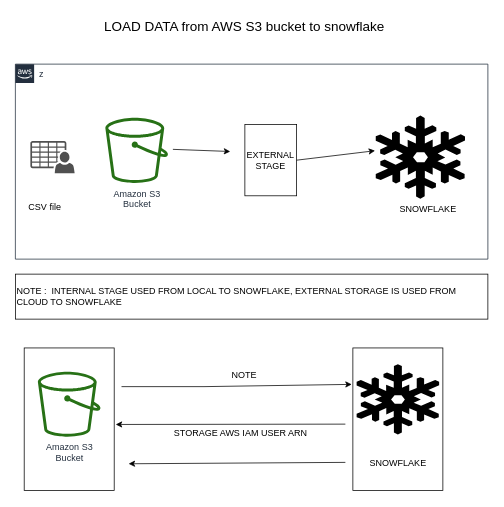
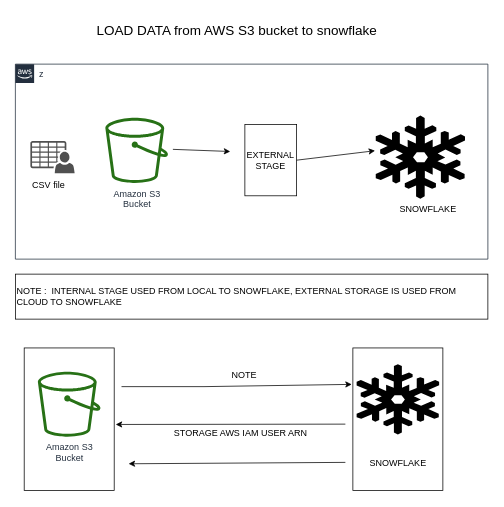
  <mxCell id="0" />
  <mxCell id="1" parent="0" />
  <mxCell id="2" value="z" style="points=[[0,0],[0.25,0],[0.5,0],[0.75,0],[1,0],[1,0.25],[1,0.5],[1,0.75],[1,1],[0.75,1],[0.5,1],[0.25,1],[0,1],[0,0.75],[0,0.5],[0,0.25]];outlineConnect=0;gradientColor=none;html=1;whiteSpace=wrap;fontSize=12;fontStyle=0;shape=mxgraph.aws4.group;grIcon=mxgraph.aws4.group_aws_cloud_alt;strokeColor=#232F3E;fillColor=none;verticalAlign=top;align=left;spacingLeft=30;fontColor=#232F3E;dashed=0;labelBackgroundColor=#ffffff;container=1;pointerEvents=0;collapsible=0;recursiveResize=0;" parent="1" vertex="1"><mxGeometry x="20" y="85" width="630" height="260" as="geometry" /></mxCell>
  <mxCell id="3" value="" style="shape=mxgraph.signs.nature.snowflake;html=1;pointerEvents=1;fillColor=#000000;strokeColor=none;verticalLabelPosition=bottom;verticalAlign=top;align=center;" vertex="1" parent="2"><mxGeometry x="480.5" y="68.63" width="119" height="110.75" as="geometry" /></mxCell>
  <mxCell id="4" value="&lt;div&gt;EXTERNAL &lt;br&gt;&lt;/div&gt;&lt;div&gt;STAGE&lt;/div&gt;" style="whiteSpace=wrap;html=1;aspect=fixed;" vertex="1" parent="2"><mxGeometry x="306" y="80.57" width="69" height="95" as="geometry" /></mxCell>
  <mxCell id="5" value="SNOWFLAKE " style="text;html=1;align=center;verticalAlign=middle;resizable=0;points=[];autosize=1;strokeColor=none;fillColor=none;" vertex="1" parent="2"><mxGeometry x="499.5" y="179.38" width="100" height="30" as="geometry" /></mxCell>
  <mxCell id="6" value="Amazon S3&lt;br&gt;Bucket&lt;br&gt;" style="outlineConnect=0;fontColor=#232F3E;gradientColor=none;fillColor=#277116;strokeColor=none;dashed=0;verticalLabelPosition=bottom;verticalAlign=top;align=center;html=1;fontSize=12;fontStyle=0;aspect=fixed;pointerEvents=1;shape=mxgraph.aws4.bucket;labelBackgroundColor=#ffffff;" parent="2" vertex="1"><mxGeometry x="120" y="71.64" width="83.52" height="86.86" as="geometry" /></mxCell>
  <mxCell id="7" value="" style="endArrow=classic;html=1;rounded=0;" edge="1" parent="2"><mxGeometry width="50" height="50" relative="1" as="geometry"><mxPoint x="210.002" y="113.634" as="sourcePoint" /><mxPoint x="286.49" y="116.5" as="targetPoint" /><Array as="points" /></mxGeometry></mxCell>
  <mxCell id="8" value="" style="endArrow=classic;html=1;rounded=0;exitX=1;exitY=0.5;exitDx=0;exitDy=0;entryX=-0.008;entryY=0.423;entryDx=0;entryDy=0;entryPerimeter=0;" edge="1" parent="2" source="4" target="3"><mxGeometry width="50" height="50" relative="1" as="geometry"><mxPoint x="375" y="116.63" as="sourcePoint" /><mxPoint x="470" y="120.5" as="targetPoint" /><Array as="points" /></mxGeometry></mxCell>
  <mxCell id="9" value="" style="sketch=0;pointerEvents=1;shadow=0;dashed=0;html=1;strokeColor=none;fillColor=#505050;labelPosition=center;verticalLabelPosition=bottom;verticalAlign=top;outlineConnect=0;align=center;shape=mxgraph.office.users.csv_file;" vertex="1" parent="2"><mxGeometry x="20" y="102.5" width="59" height="43" as="geometry" /></mxCell>
- <mxCell id="10" value="CSV file " style="text;html=1;align=center;verticalAlign=middle;resizable=0;points=[];autosize=1;strokeColor=none;fillColor=none;" vertex="1" parent="2"><mxGeometry x="4" y="175.5" width="70" height="30" as="geometry" /></mxCell>
- <mxCell id="11" value="&lt;font style=&quot;font-size: 18px;&quot;&gt;LOAD DATA from AWS S3 bucket to snowflake &lt;/font&gt;" style="text;html=1;align=center;verticalAlign=middle;resizable=0;points=[];autosize=1;strokeColor=none;fillColor=none;" vertex="1" parent="1"><mxGeometry x="125" y="15" width="400" height="40" as="geometry" /></mxCell>
+ <mxCell id="10" value="CSV file " style="text;html=1;align=center;verticalAlign=middle;resizable=0;points=[];autosize=1;strokeColor=none;fillColor=none;" vertex="1" parent="2"><mxGeometry x="9" y="145.5" width="70" height="30" as="geometry" /></mxCell>
+ <mxCell id="11" value="&lt;font style=&quot;font-size: 18px;&quot;&gt;LOAD DATA from AWS S3 bucket to snowflake &lt;/font&gt;" style="text;html=1;align=center;verticalAlign=middle;resizable=0;points=[];autosize=1;strokeColor=none;fillColor=none;" vertex="1" parent="1"><mxGeometry x="115" y="20" width="400" height="40" as="geometry" /></mxCell>
  <mxCell id="12" value="" style="rounded=0;whiteSpace=wrap;html=1;" vertex="1" parent="1"><mxGeometry x="31.76" y="463.43" width="120" height="190" as="geometry" /></mxCell>
  <mxCell id="13" value="Amazon S3&lt;br&gt;Bucket&lt;br&gt;" style="outlineConnect=0;fontColor=#232F3E;gradientColor=none;fillColor=#277116;strokeColor=none;dashed=0;verticalLabelPosition=bottom;verticalAlign=top;align=center;html=1;fontSize=12;fontStyle=0;aspect=fixed;pointerEvents=1;shape=mxgraph.aws4.bucket;labelBackgroundColor=#ffffff;" vertex="1" parent="1"><mxGeometry x="50" y="495" width="83.52" height="86.86" as="geometry" /></mxCell>
  <mxCell id="14" value="" style="rounded=0;whiteSpace=wrap;html=1;" vertex="1" parent="1"><mxGeometry x="470" y="463.43" width="120" height="190" as="geometry" /></mxCell>
  <mxCell id="15" value="" style="shape=mxgraph.signs.nature.snowflake;html=1;pointerEvents=1;fillColor=#000000;strokeColor=none;verticalLabelPosition=bottom;verticalAlign=top;align=center;" vertex="1" parent="1"><mxGeometry x="475" y="485" width="110" height="93.89" as="geometry" /></mxCell>
  <mxCell id="16" value="SNOWFLAKE " style="text;html=1;align=center;verticalAlign=middle;resizable=0;points=[];autosize=1;strokeColor=none;fillColor=none;" vertex="1" parent="1"><mxGeometry x="480" y="601.86" width="100" height="30" as="geometry" /></mxCell>
  <mxCell id="17" value="" style="endArrow=classic;html=1;rounded=0;" edge="1" parent="1"><mxGeometry relative="1" as="geometry"><mxPoint x="161.5" y="515" as="sourcePoint" /><mxPoint x="468.5" y="512" as="targetPoint" /><Array as="points"><mxPoint x="271.5" y="515" /></Array></mxGeometry></mxCell>
  <mxCell id="18" value="NOTE" style="text;html=1;align=center;verticalAlign=middle;resizable=0;points=[];autosize=1;strokeColor=none;fillColor=none;" vertex="1" parent="1"><mxGeometry x="300" y="485" width="50" height="30" as="geometry" /></mxCell>
  <mxCell id="19" value="" style="endArrow=classic;html=1;rounded=0;entryX=1.017;entryY=0.537;entryDx=0;entryDy=0;entryPerimeter=0;" edge="1" parent="1" target="12"><mxGeometry relative="1" as="geometry"><mxPoint x="460" y="565" as="sourcePoint" /><mxPoint x="385" y="565" as="targetPoint" /></mxGeometry></mxCell>
  <mxCell id="20" value="STORAGE AWS IAM USER ARN" style="text;html=1;align=center;verticalAlign=middle;resizable=0;points=[];autosize=1;strokeColor=none;fillColor=none;" vertex="1" parent="1"><mxGeometry x="220" y="561.86" width="200" height="30" as="geometry" /></mxCell>
  <mxCell id="21" value="" style="endArrow=classic;html=1;rounded=0;entryX=1.017;entryY=0.537;entryDx=0;entryDy=0;entryPerimeter=0;" edge="1" parent="1"><mxGeometry relative="1" as="geometry"><mxPoint x="460" y="616" as="sourcePoint" /><mxPoint x="171" y="617.86" as="targetPoint" /></mxGeometry></mxCell>
  <mxCell id="22" value="&lt;div align=&quot;left&quot;&gt;NOTE :&amp;nbsp; INTERNAL STAGE USED FROM LOCAL TO SNOWFLAKE, EXTERNAL STORAGE IS USED FROM CLOUD TO SNOWFLAKE &lt;/div&gt;" style="rounded=0;whiteSpace=wrap;html=1;align=left;" vertex="1" parent="1"><mxGeometry x="20" y="365" width="630" height="60" as="geometry" /></mxCell>
